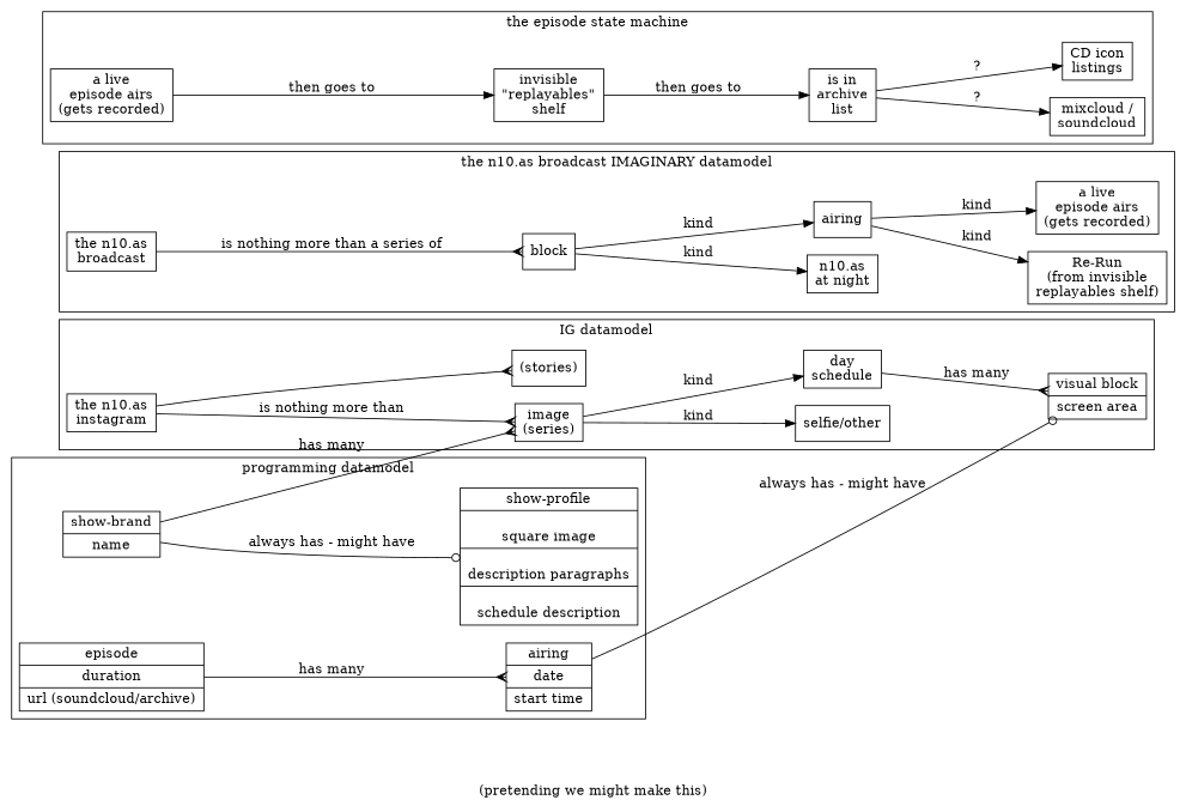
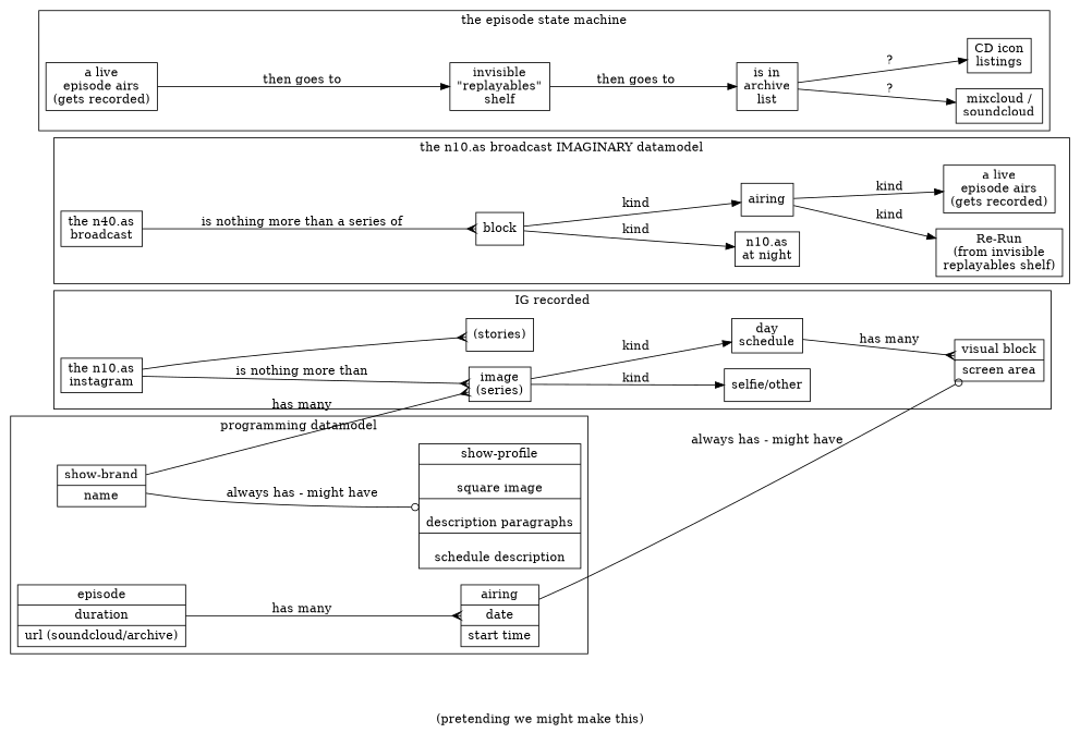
  digraph {
    label="\n(pretending we might make this)"
    rankdir=LR
    node [shape=record]
    n1 [label="the n10.as\ninstagram"]
    n2 [label="image\n(series)"]
    n3 [label="(stories)"]
    n4 [label="selfie/other"]
    n5 [label="day\nschedule"]
    n6 [label="visual block|screen area"]
    n7 [label="show-brand|name"]
    n8 [label="show-profile|\nsquare image|\ndescription paragraphs|\nschedule description"]
    n9 [label="episode|duration|url (soundcloud/archive)"]
    n10 [label="airing|date|start time"]
-   n11 [label="the n10.as\nbroadcast"]
+   n11 [label="the n40.as\nbroadcast"]
    n12 [label=block]
    n13 [label="n10.as\nat night"]
    n14 [label=airing]
    n15 [label="Re-Run\n(from invisible\nreplayables shelf)"]
    n16 [label="a live\nepisode airs\n(gets recorded)"]
    n17 [label="a live\nepisode airs\n(gets recorded)"]
    n18 [label="invisible\n\"replayables\"\nshelf"]
    n19 [label="is in\narchive\nlist"]
    n20 [label="mixcloud /\nsoundcloud"]
    n21 [label="CD icon\nlistings"]
    subgraph cluster_1 {
-     label="IG datamodel"
+     label="IG recorded"
      n1
      n2
      n3
      n4
      n5
      n6
    }
    subgraph cluster_2 {
      label="programming datamodel"
      n7
      n8
      n9
      n10
    }
    subgraph cluster_3 {
      label="the n10.as broadcast IMAGINARY datamodel"
      n11
      n12
      n13
      n14
      n15
      n16
    }
    subgraph cluster_4 {
      label="the episode state machine"
      n17
      n18
      n19
      n20
      n21
    }
    n1 -> n2 [arrowhead=crow label="is nothing more than"]
    n1 -> n3 [arrowhead=crow]
    n2 -> n4 [label=kind]
    n2 -> n5 [label=kind]
    n5 -> n6 [arrowhead=crow label="has many"]
    n7 -> n2 [arrowhead=crow label="has many"]
    n7 -> n8 [arrowhead=odot label="always has - might have"]
    n9 -> n10 [arrowhead=crow label="has many"]
    n10 -> n6 [arrowhead=odot label="always has - might have"]
    n11 -> n12 [arrowhead=crow label="is nothing more than a series of"]
    n12 -> n13 [label=kind]
    n12 -> n14 [label=kind]
    n14 -> n15 [label=kind]
    n14 -> n16 [label=kind]
    n17 -> n18 [label="then goes to"]
    n18 -> n19 [label="then goes to"]
    n19 -> n20 [label="?"]
    n19 -> n21 [label="?"]
  }
